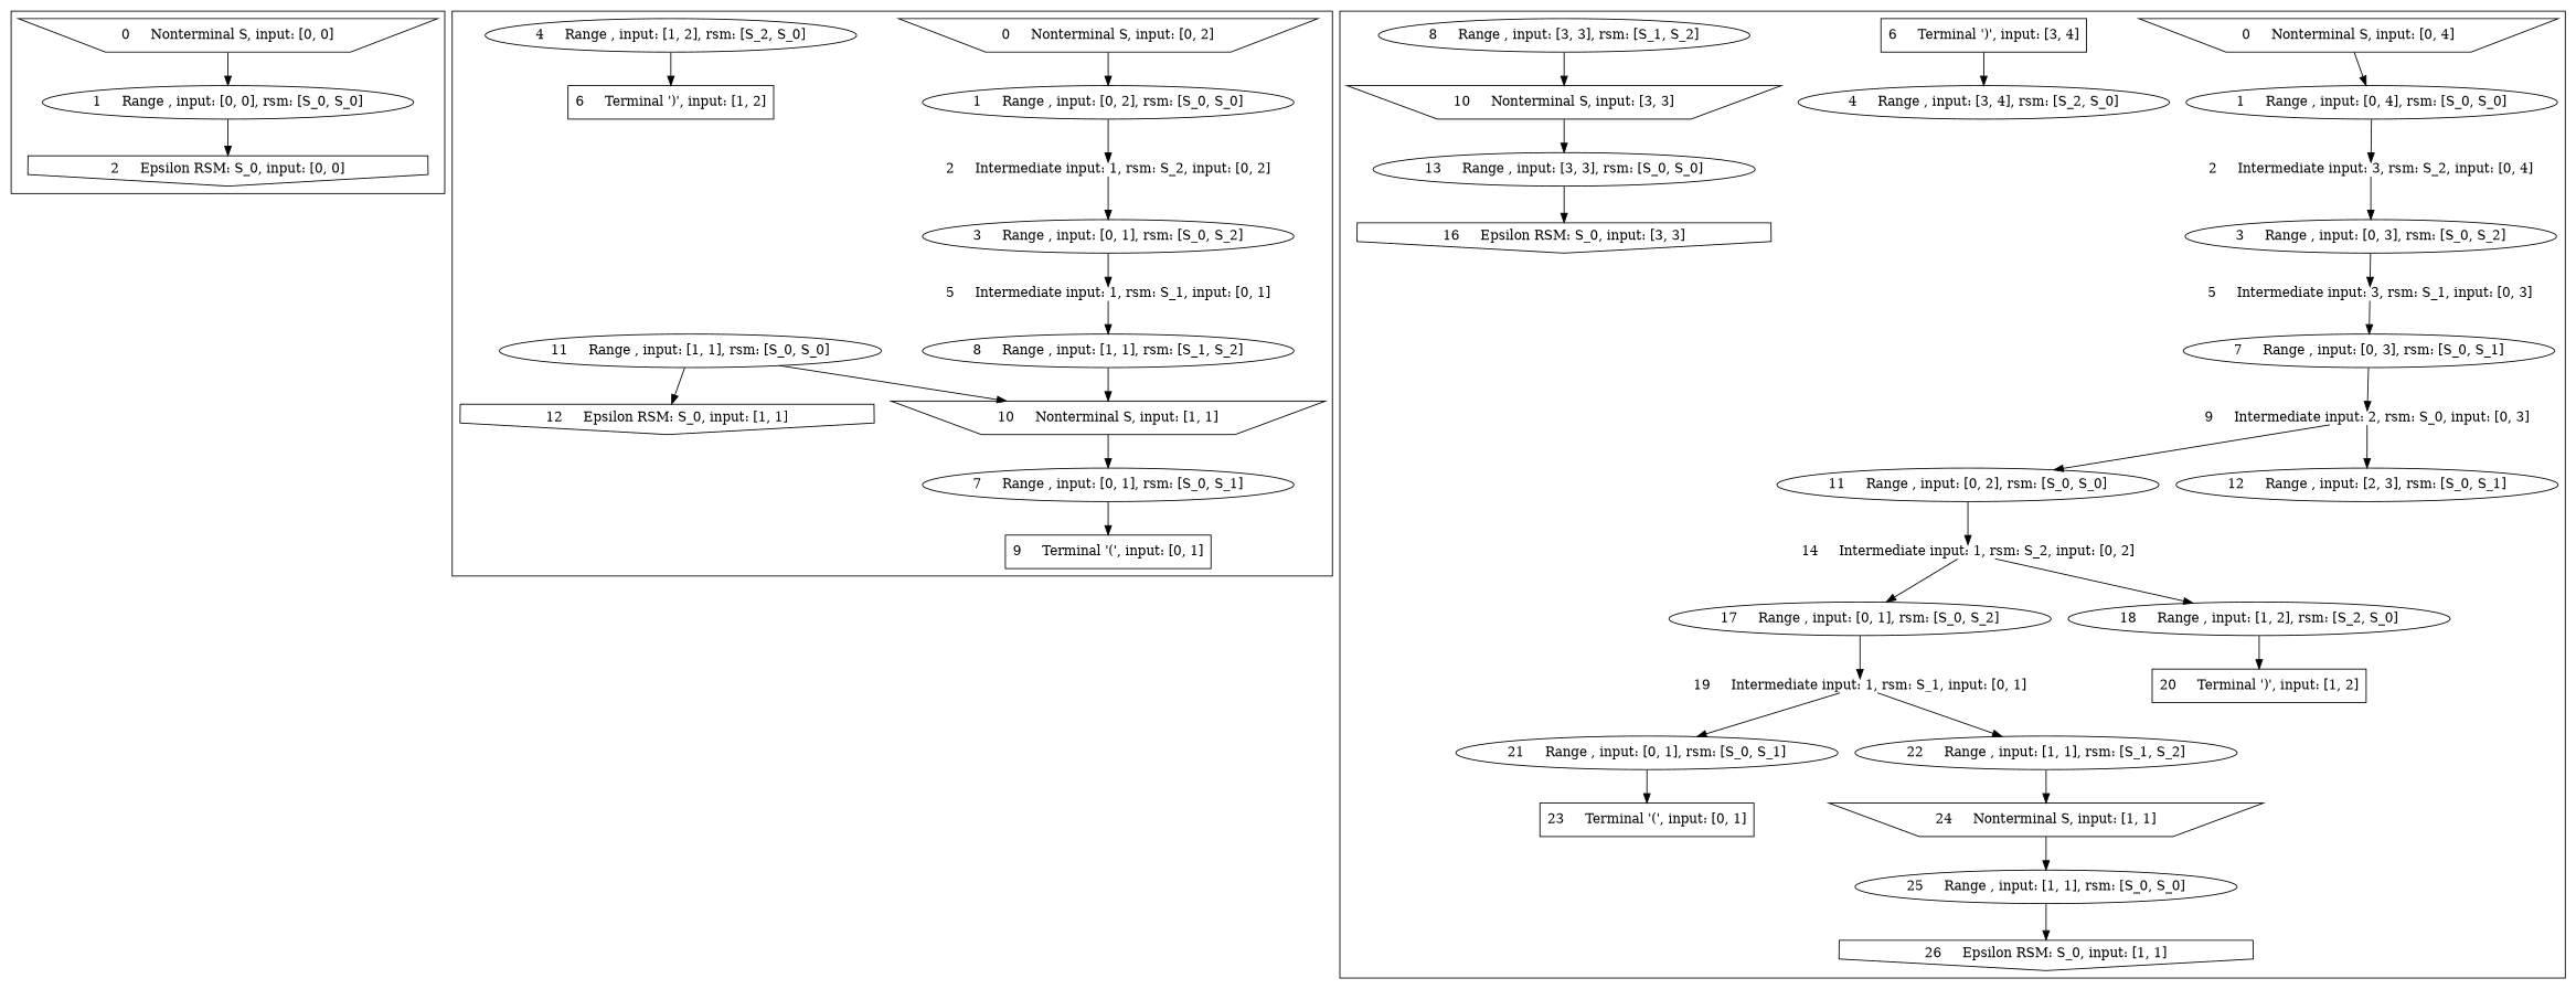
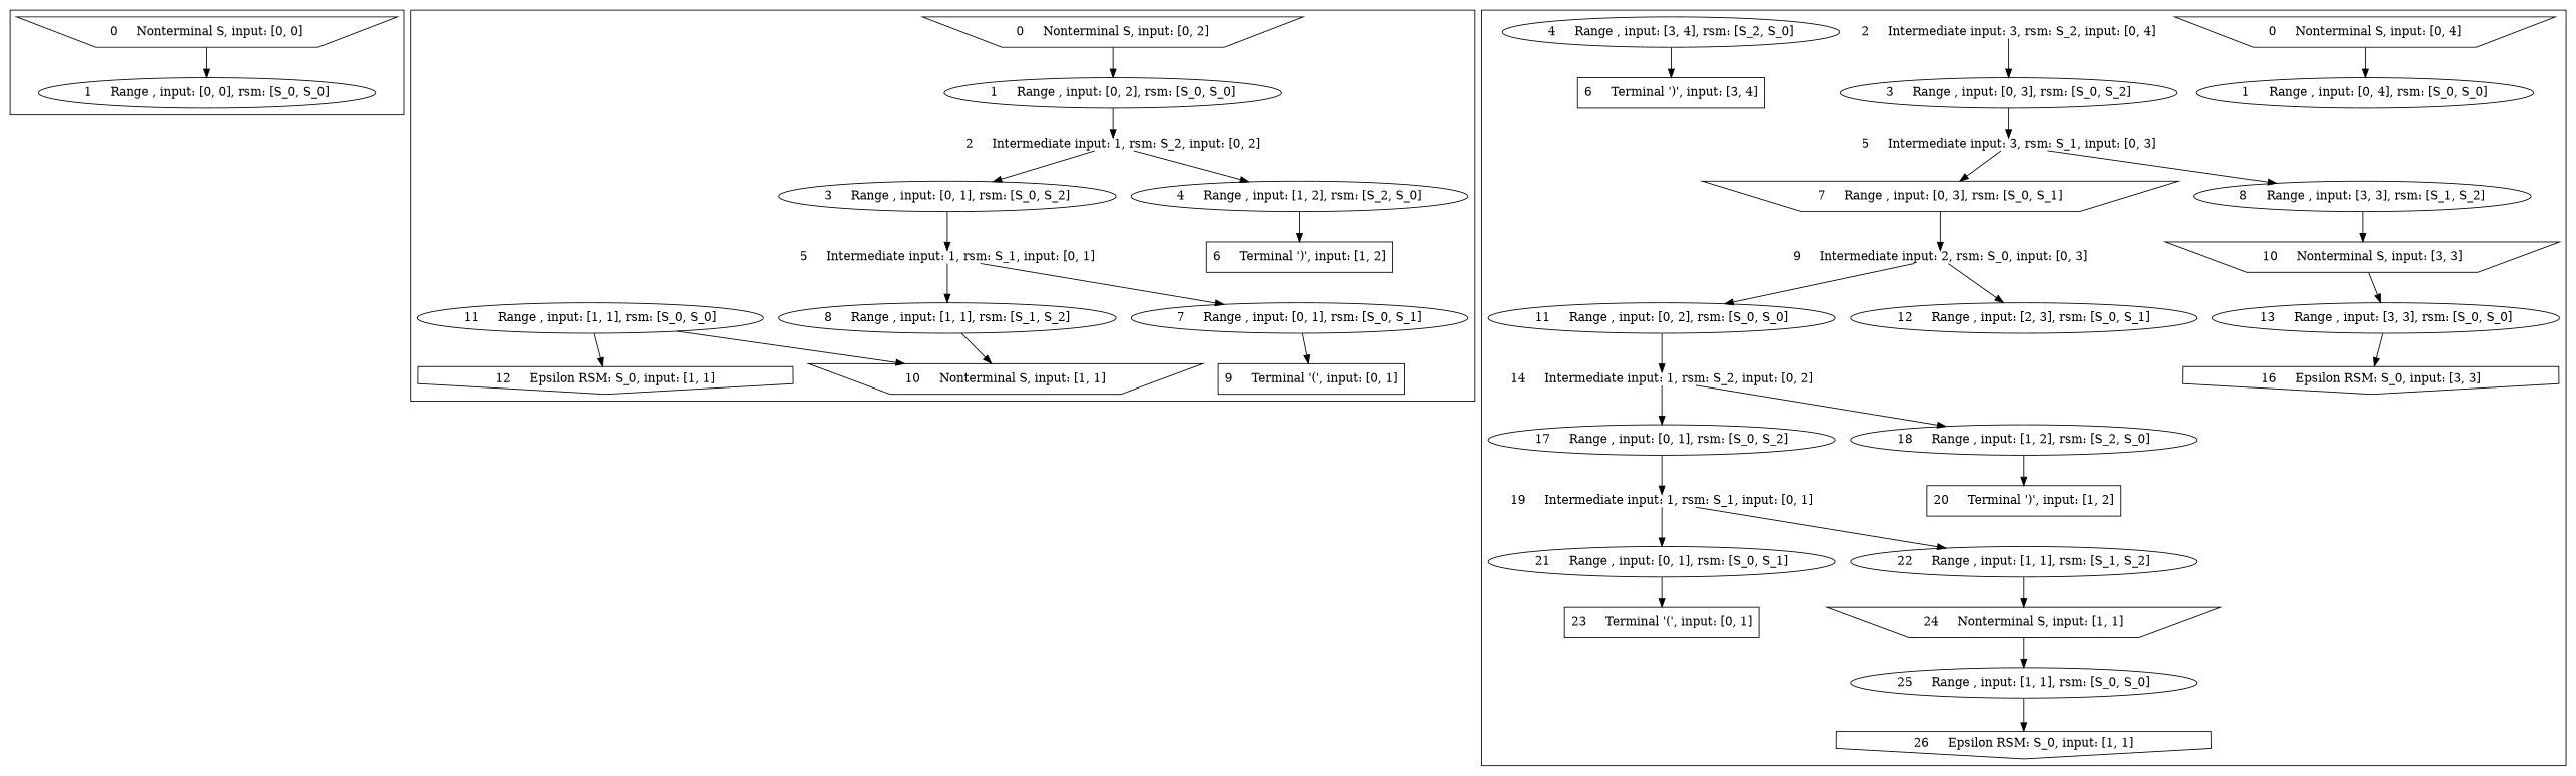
  digraph {
    labelloc=t
    node [shape=ellipse]
    n1 [label="0     Nonterminal S, input: [0, 0]" shape=invtrapezium]
    n2 [label="1     Range , input: [0, 0], rsm: [S_0, S_0]"]
-   n3 [label="2     Epsilon RSM: S_0, input: [0, 0]" shape=invhouse]
    n4 [label="0     Nonterminal S, input: [0, 2]" shape=invtrapezium]
    n5 [label="1     Range , input: [0, 2], rsm: [S_0, S_0]"]
    n6 [label="2     Intermediate input: 1, rsm: S_2, input: [0, 2]" shape=plain]
    n7 [label="10     Nonterminal S, input: [1, 1]" shape=invtrapezium]
    n8 [label="11     Range , input: [1, 1], rsm: [S_0, S_0]"]
    n9 [label="12     Epsilon RSM: S_0, input: [1, 1]" shape=invhouse]
    n10 [label="3     Range , input: [0, 1], rsm: [S_0, S_2]"]
    n11 [label="4     Range , input: [1, 2], rsm: [S_2, S_0]"]
    n12 [label="5     Intermediate input: 1, rsm: S_1, input: [0, 1]" shape=plain]
    n13 [label="6     Terminal ')', input: [1, 2]" shape=rectangle]
    n14 [label="7     Range , input: [0, 1], rsm: [S_0, S_1]"]
    n15 [label="8     Range , input: [1, 1], rsm: [S_1, S_2]"]
    n16 [label="9     Terminal '(', input: [0, 1]" shape=rectangle]
    n17 [label="0     Nonterminal S, input: [0, 4]" shape=invtrapezium]
    n18 [label="1     Range , input: [0, 4], rsm: [S_0, S_0]"]
    n19 [label="2     Intermediate input: 3, rsm: S_2, input: [0, 4]" shape=plain]
    n20 [label="10     Nonterminal S, input: [3, 3]" shape=invtrapezium]
    n21 [label="13     Range , input: [3, 3], rsm: [S_0, S_0]"]
    n22 [label="11     Range , input: [0, 2], rsm: [S_0, S_0]"]
    n23 [label="14     Intermediate input: 1, rsm: S_2, input: [0, 2]" shape=plain]
    n24 [label="12     Range , input: [2, 3], rsm: [S_0, S_1]"]
    n25 [label="16     Epsilon RSM: S_0, input: [3, 3]" shape=invhouse]
    n26 [label="17     Range , input: [0, 1], rsm: [S_0, S_2]"]
    n27 [label="18     Range , input: [1, 2], rsm: [S_2, S_0]"]
    n28 [label="19     Intermediate input: 1, rsm: S_1, input: [0, 1]" shape=plain]
    n29 [label="20     Terminal ')', input: [1, 2]" shape=rectangle]
    n30 [label="21     Range , input: [0, 1], rsm: [S_0, S_1]"]
    n31 [label="22     Range , input: [1, 1], rsm: [S_1, S_2]"]
    n32 [label="3     Range , input: [0, 3], rsm: [S_0, S_2]"]
    n33 [label="4     Range , input: [3, 4], rsm: [S_2, S_0]"]
    n34 [label="23     Terminal '(', input: [0, 1]" shape=rectangle]
    n35 [label="24     Nonterminal S, input: [1, 1]" shape=invtrapezium]
    n36 [label="25     Range , input: [1, 1], rsm: [S_0, S_0]"]
    n37 [label="26     Epsilon RSM: S_0, input: [1, 1]" shape=invhouse]
    n38 [label="5     Intermediate input: 3, rsm: S_1, input: [0, 3]" shape=plain]
    n39 [label="6     Terminal ')', input: [3, 4]" shape=rectangle]
-   n40 [label="7     Range , input: [0, 3], rsm: [S_0, S_1]"]
+   n40 [label="7     Range , input: [0, 3], rsm: [S_0, S_1]" shape=invtrapezium]
    n41 [label="8     Range , input: [3, 3], rsm: [S_1, S_2]"]
    n42 [label="9     Intermediate input: 2, rsm: S_0, input: [0, 3]" shape=plain]
    subgraph cluster_1 {
      n1
      n2
-     n3
    }
    subgraph cluster_2 {
      n4
      n5
      n6
      n7
      n8
      n9
      n10
      n11
      n12
      n13
      n14
      n15
      n16
    }
    subgraph cluster_3 {
      n17
      n18
      n19
      n20
      n21
      n22
      n23
      n24
      n25
      n26
      n27
      n28
      n29
      n30
      n31
      n32
      n33
      n34
      n35
      n36
      n37
      n38
      n39
      n40
      n41
      n42
    }
    n1 -> n2
-   n2 -> n3
    n4 -> n5
    n5 -> n6
    n6 -> n10
+   n6 -> n11
    n8 -> n7
    n8 -> n9
    n10 -> n12
    n11 -> n13
-   n7 -> n14
+   n12 -> n14
    n12 -> n15
    n14 -> n16
    n15 -> n7
    n17 -> n18
-   n18 -> n19
    n19 -> n32
    n20 -> n21
    n21 -> n25
    n22 -> n23
    n23 -> n26
    n23 -> n27
    n26 -> n28
    n27 -> n29
    n28 -> n30
    n28 -> n31
    n30 -> n34
    n31 -> n35
    n32 -> n38
-   n39 -> n33
+   n33 -> n39
    n35 -> n36
    n36 -> n37
    n38 -> n40
+   n38 -> n41
    n40 -> n42
    n41 -> n20
    n42 -> n22
    n42 -> n24
  }
